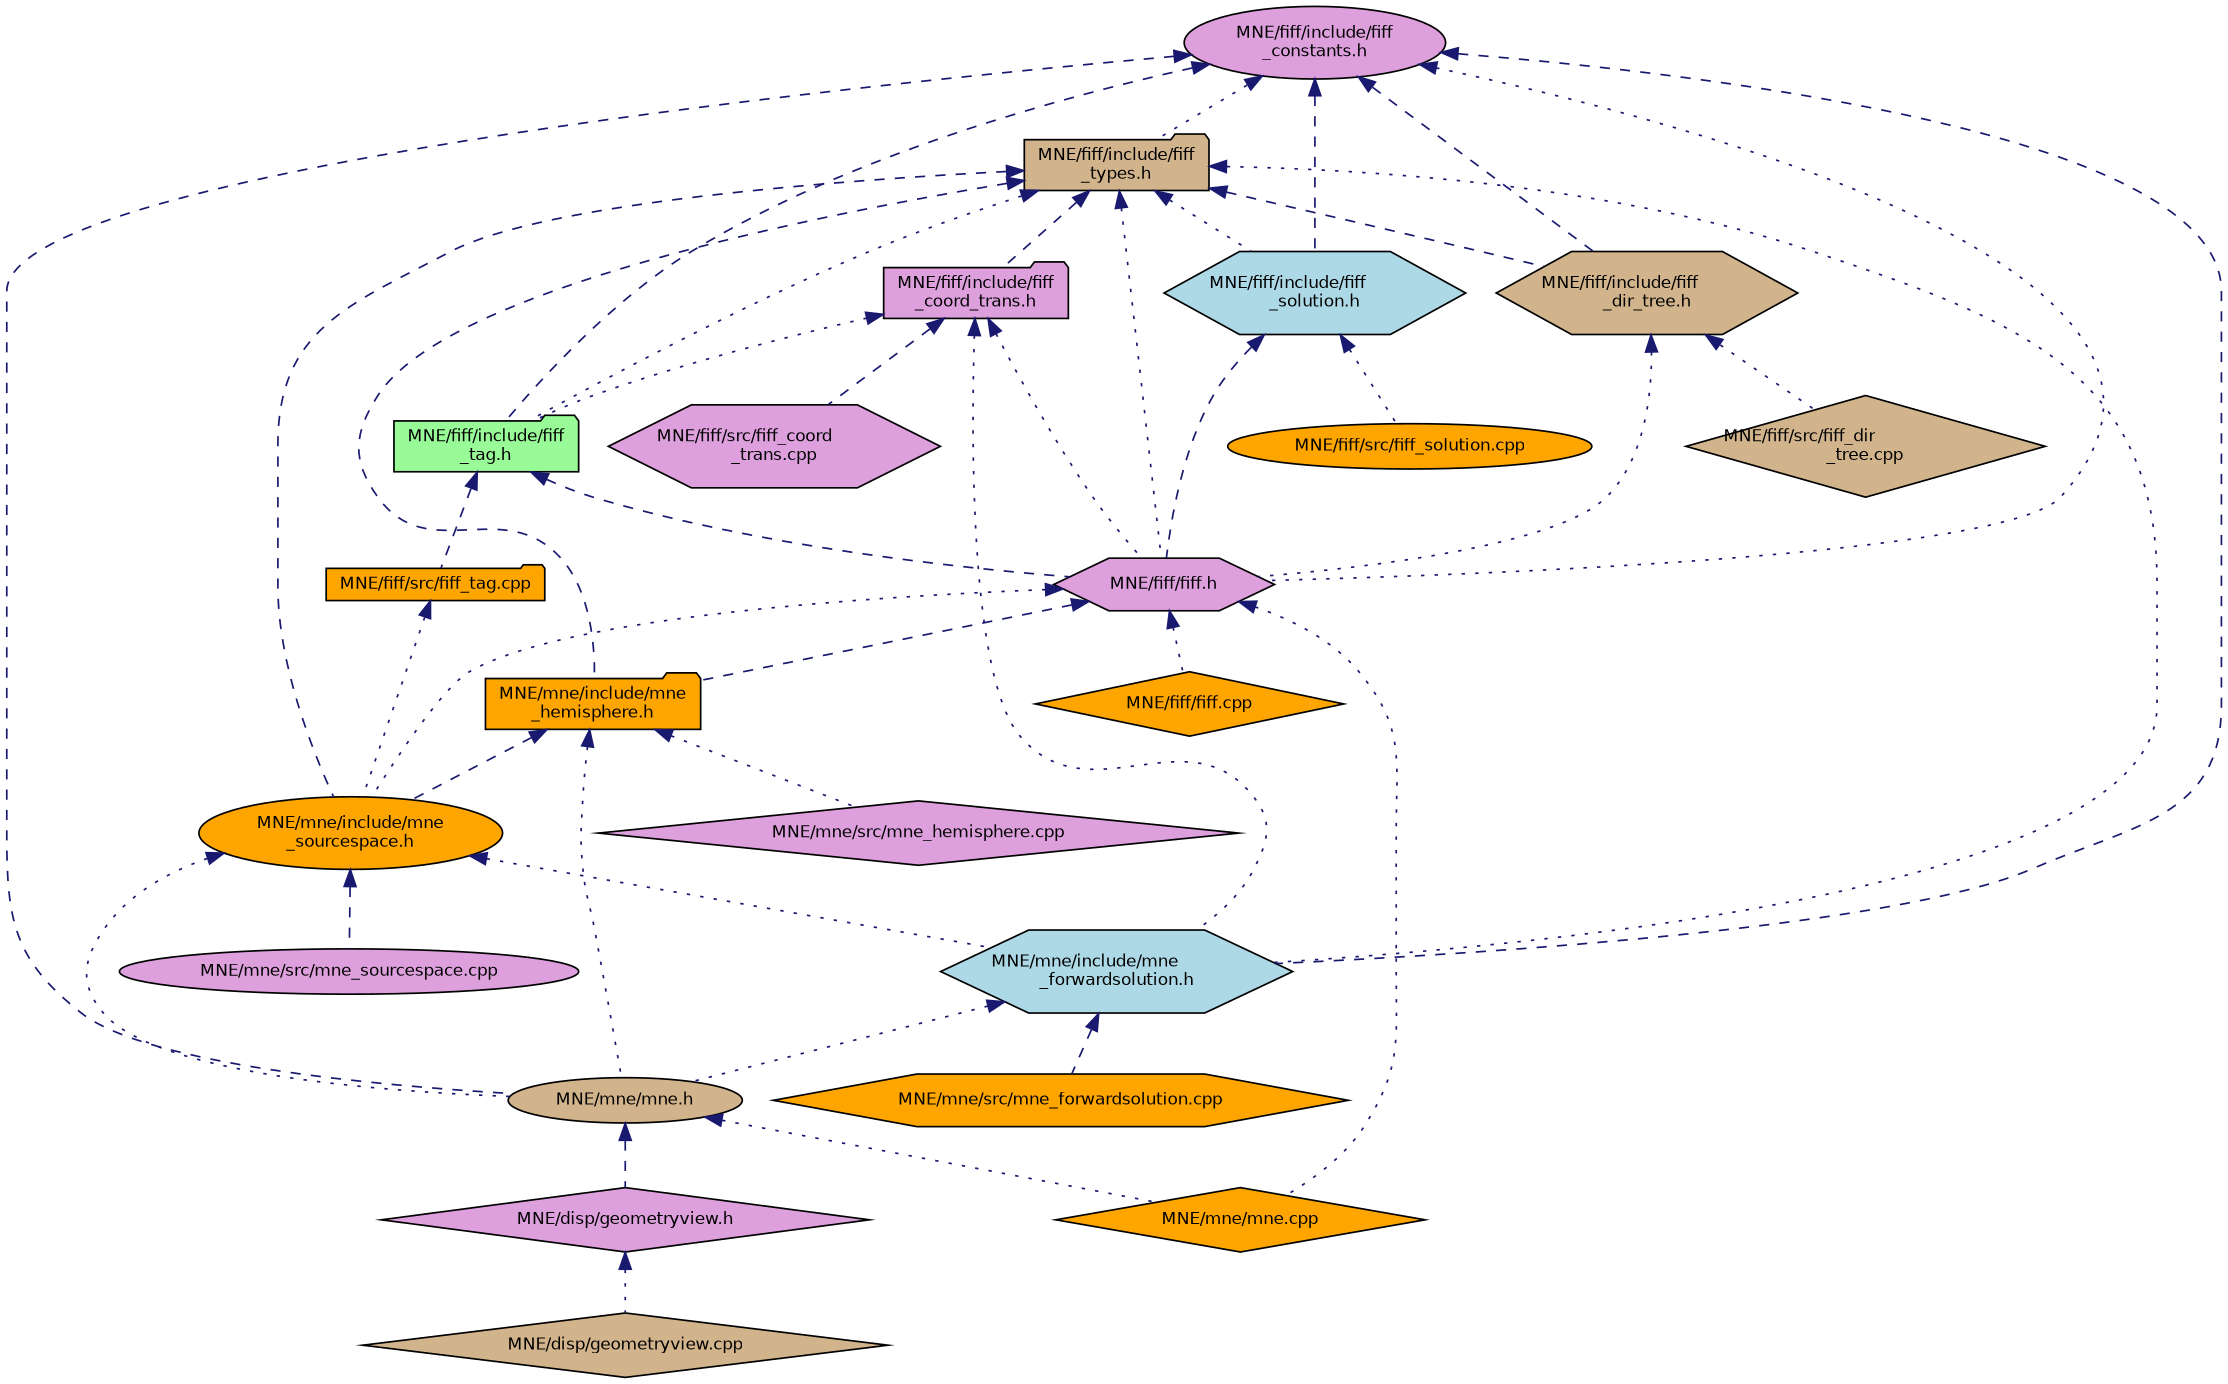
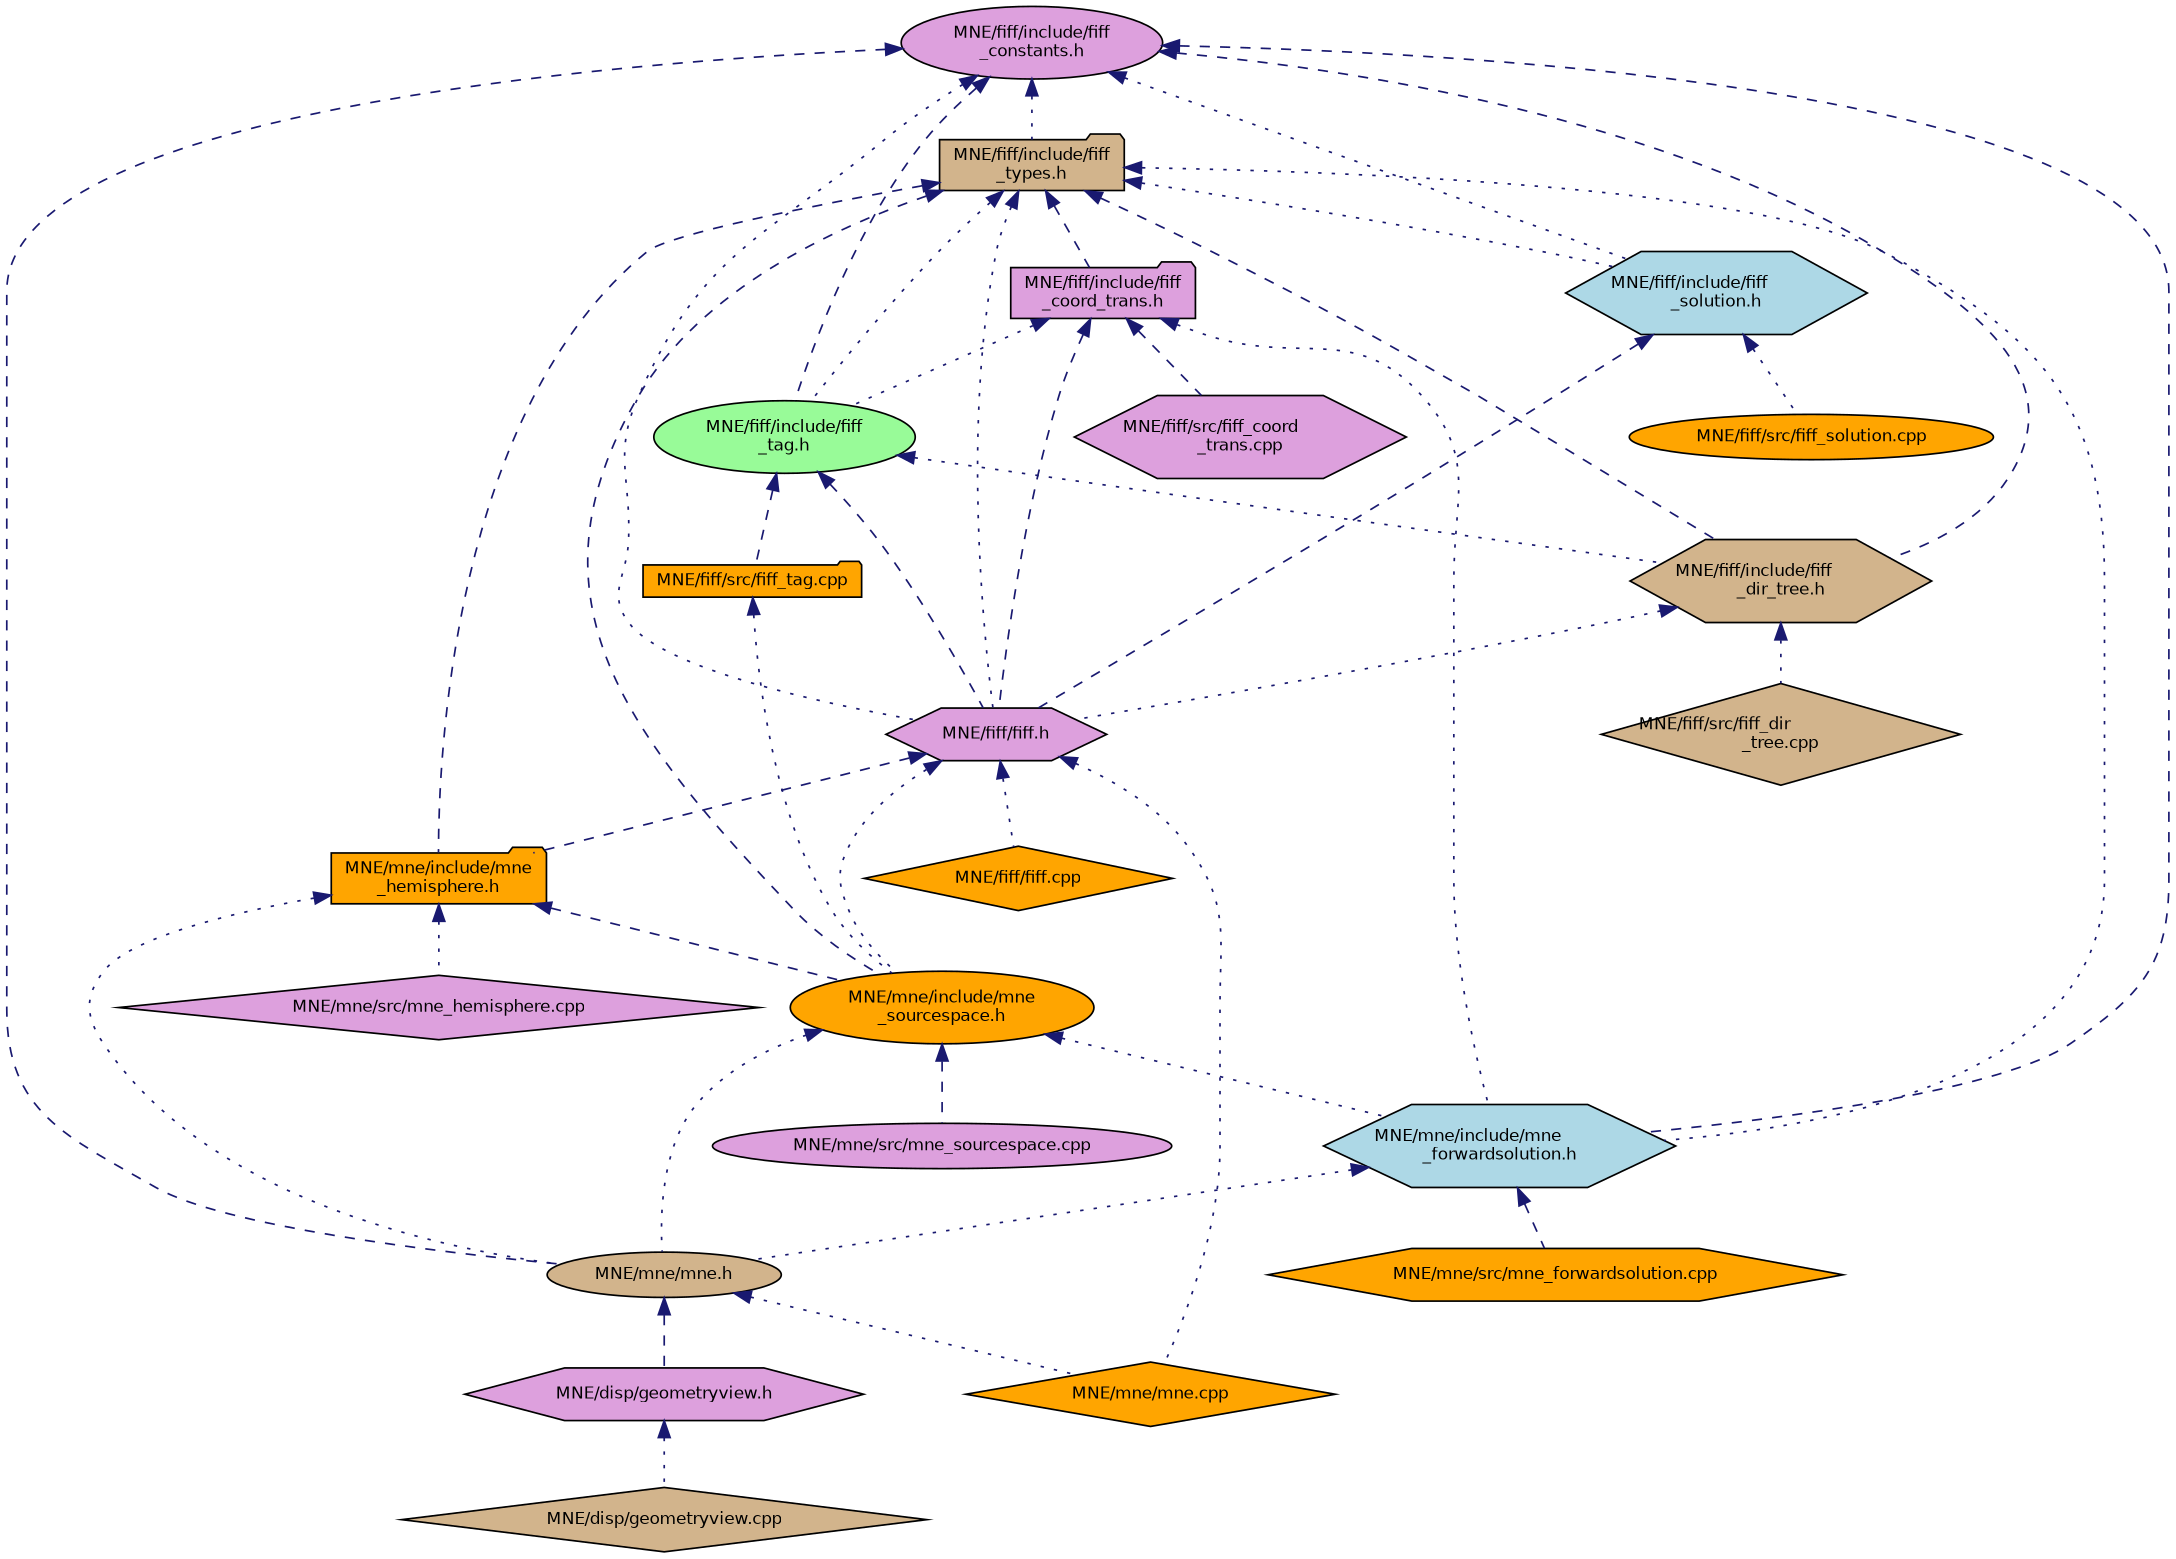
  digraph {
    node [color=black fillcolor=plum fontname=Helvetica fontsize=10 shape=hexagon style=filled]
    edge [color=midnightblue dir=back fontname=Helvetica fontsize=10 labelfontname=Helvetica labelfontsize=10 style=dotted]
    n1 [fontcolor=black height=0.2 label="MNE/fiff/include/fiff\l_constants.h" shape=ellipse width=0.4]
    n2 [fillcolor=lightblue height=0.2 label="MNE/mne/include/mne\l_forwardsolution.h" width=0.4]
    n3 [fillcolor=tan height=0.2 label="MNE/mne/mne.h" shape=ellipse width=0.4]
    n4 [fillcolor=tan height=0.2 label="MNE/fiff/include/fiff\l_types.h" shape=folder width=0.4]
    n5 [height=0.2 label="MNE/fiff/fiff.h" width=0.4]
-   n6 [fillcolor=palegreen height=0.2 label="MNE/fiff/include/fiff\l_tag.h" shape=folder width=0.4]
+   n6 [fillcolor=palegreen height=0.2 label="MNE/fiff/include/fiff\l_tag.h" shape=ellipse width=0.4]
    n7 [fillcolor=tan height=0.2 label="MNE/fiff/include/fiff\l_dir_tree.h" width=0.4]
    n8 [fillcolor=lightblue height=0.2 label="MNE/fiff/include/fiff\l_solution.h" width=0.4]
    n9 [fillcolor=orange height=0.2 label="MNE/mne/src/mne_forwardsolution.cpp" width=0.4]
-   n10 [height=0.2 label="MNE/disp/geometryview.h" shape=diamond width=0.4]
+   n10 [height=0.2 label="MNE/disp/geometryview.h" width=0.4]
    n11 [fillcolor=orange height=0.2 label="MNE/mne/mne.cpp" shape=diamond width=0.4]
    n12 [height=0.2 label="MNE/fiff/include/fiff\l_coord_trans.h" shape=folder width=0.4]
    n13 [fillcolor=orange height=0.2 label="MNE/mne/include/mne\l_hemisphere.h" shape=folder width=0.4]
    n14 [fillcolor=orange height=0.2 label="MNE/mne/include/mne\l_sourcespace.h" shape=ellipse width=0.4]
    n15 [fillcolor=orange height=0.2 label="MNE/fiff/fiff.cpp" shape=diamond width=0.4]
    n16 [fillcolor=orange height=0.2 label="MNE/fiff/src/fiff_tag.cpp" shape=folder width=0.4]
    n17 [fillcolor=tan height=0.2 label="MNE/fiff/src/fiff_dir\l_tree.cpp" shape=diamond width=0.4]
    n18 [fillcolor=orange height=0.2 label="MNE/fiff/src/fiff_solution.cpp" shape=ellipse width=0.4]
    n19 [fillcolor=tan height=0.2 label="MNE/disp/geometryview.cpp" shape=diamond width=0.4]
    n20 [height=0.2 label="MNE/fiff/src/fiff_coord\l_trans.cpp" width=0.4]
    n21 [height=0.2 label="MNE/mne/src/mne_hemisphere.cpp" shape=diamond width=0.4]
    n22 [height=0.2 label="MNE/mne/src/mne_sourcespace.cpp" shape=ellipse width=0.4]
    n1 -> n2 [style=dashed]
    n1 -> n3 [style=dashed]
    n1 -> n4
    n1 -> n5
    n1 -> n6 [style=dashed]
    n1 -> n7 [style=dashed]
-   n1 -> n8 [style=dashed]
+   n1 -> n8
    n2 -> n3
    n2 -> n9 [style=dashed]
    n3 -> n10 [style=dashed]
    n3 -> n11
    n4 -> n2
    n4 -> n5
    n4 -> n6
    n4 -> n7 [style=dashed]
    n4 -> n8
    n4 -> n12 [style=dashed]
    n4 -> n13 [style=dashed]
    n4 -> n14 [style=dashed]
    n5 -> n11
    n5 -> n13 [style=dashed]
    n5 -> n14
    n5 -> n15
    n6 -> n5 [style=dashed]
+   n6 -> n7
    n6 -> n16 [style=dashed]
    n7 -> n5
    n7 -> n17
    n8 -> n5 [style=dashed]
    n8 -> n18
    n10 -> n19
    n12 -> n2
-   n12 -> n5
+   n12 -> n5 [style=dashed]
    n12 -> n6
    n12 -> n20 [style=dashed]
    n13 -> n3
    n13 -> n14 [style=dashed]
    n13 -> n21
    n14 -> n2
    n14 -> n3
    n14 -> n22 [style=dashed]
    n16 -> n14
  }
